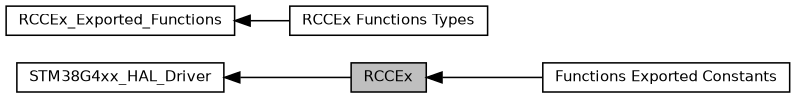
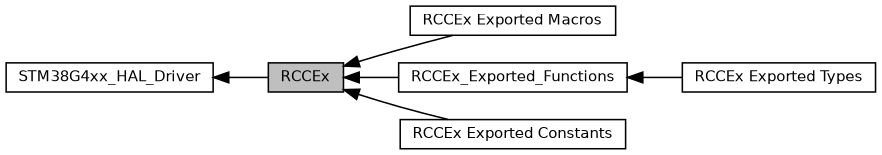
  digraph {
    rankdir=LR
    node [color=black fillcolor=white fontname=Helvetica fontsize=10 shape=box style=filled]
    edge [dir=back fontname=Helvetica fontsize=10 labelfontname=Helvetica labelfontsize=10 shape=plaintext style=solid]
+   n1 [height=0.2 label="RCCEx Exported Macros" width=0.4]
    n2 [fillcolor=grey75 fontcolor=black height=0.2 label=RCCEx width=0.4]
    n3 [height=0.2 label=RCCEx_Exported_Functions width=0.4]
-   n4 [height=0.2 label="Functions Exported Constants" width=0.4]
-   n5 [height=0.2 label="RCCEx Functions Types" width=0.4]
+   n4 [height=0.2 label="RCCEx Exported Constants" width=0.4]
+   n5 [height=0.2 label="RCCEx Exported Types" width=0.4]
    n6 [height=0.2 label=STM38G4xx_HAL_Driver width=0.4]
+   n2 -> n1
+   n2 -> n3
    n2 -> n4
    n3 -> n5
    n6 -> n2
  }
